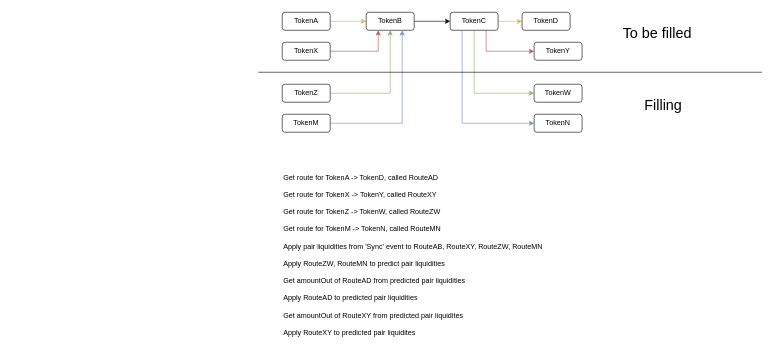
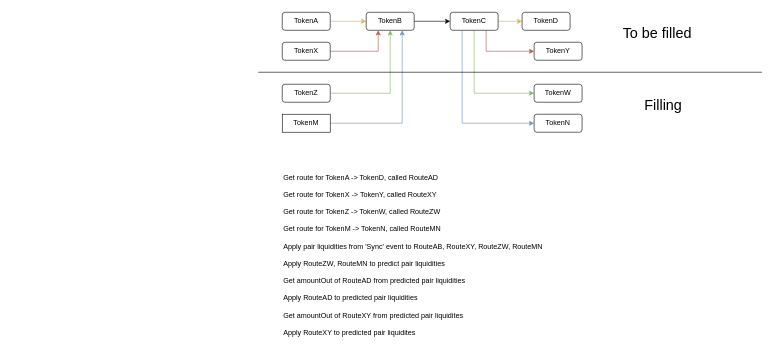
  <mxCell id="0" />
  <mxCell id="1" parent="0" />
  <mxCell id="2" style="edgeStyle=orthogonalEdgeStyle;rounded=0;orthogonalLoop=1;jettySize=auto;html=1;exitX=1;exitY=0.5;exitDx=0;exitDy=0;entryX=0;entryY=0.5;entryDx=0;entryDy=0;fillColor=#fff2cc;strokeColor=#d6b656;" edge="1" parent="1" source="3" target="5"><mxGeometry relative="1" as="geometry" /></mxCell>
  <mxCell id="3" value="TokenA" style="rounded=1;whiteSpace=wrap;html=1;" vertex="1" parent="1"><mxGeometry x="470" y="20" width="80" height="30" as="geometry" /></mxCell>
  <mxCell id="4" style="edgeStyle=orthogonalEdgeStyle;rounded=0;orthogonalLoop=1;jettySize=auto;html=1;exitX=1;exitY=0.5;exitDx=0;exitDy=0;entryX=0;entryY=0.5;entryDx=0;entryDy=0;" edge="1" parent="1" source="5" target="10"><mxGeometry relative="1" as="geometry" /></mxCell>
  <mxCell id="5" value="TokenB" style="rounded=1;whiteSpace=wrap;html=1;" vertex="1" parent="1"><mxGeometry x="610" y="20" width="80" height="30" as="geometry" /></mxCell>
  <mxCell id="6" style="edgeStyle=orthogonalEdgeStyle;rounded=0;orthogonalLoop=1;jettySize=auto;html=1;exitX=1;exitY=0.5;exitDx=0;exitDy=0;entryX=0;entryY=0.5;entryDx=0;entryDy=0;fillColor=#fff2cc;strokeColor=#d6b656;" edge="1" parent="1" source="10" target="11"><mxGeometry relative="1" as="geometry" /></mxCell>
  <mxCell id="7" style="edgeStyle=orthogonalEdgeStyle;rounded=0;orthogonalLoop=1;jettySize=auto;html=1;exitX=0.75;exitY=1;exitDx=0;exitDy=0;entryX=0;entryY=0.5;entryDx=0;entryDy=0;fillColor=#f8cecc;strokeColor=#b85450;" edge="1" parent="1" source="10" target="14"><mxGeometry relative="1" as="geometry" /></mxCell>
  <mxCell id="8" style="edgeStyle=orthogonalEdgeStyle;rounded=0;orthogonalLoop=1;jettySize=auto;html=1;exitX=0.5;exitY=1;exitDx=0;exitDy=0;entryX=0;entryY=0.5;entryDx=0;entryDy=0;fillColor=#d5e8d4;strokeColor=#82b366;" edge="1" parent="1" source="10" target="17"><mxGeometry relative="1" as="geometry" /></mxCell>
  <mxCell id="9" style="edgeStyle=orthogonalEdgeStyle;rounded=0;orthogonalLoop=1;jettySize=auto;html=1;exitX=0.25;exitY=1;exitDx=0;exitDy=0;entryX=0;entryY=0.5;entryDx=0;entryDy=0;fillColor=#dae8fc;strokeColor=#6c8ebf;" edge="1" parent="1" source="10" target="20"><mxGeometry relative="1" as="geometry" /></mxCell>
  <mxCell id="10" value="TokenC" style="rounded=1;whiteSpace=wrap;html=1;" vertex="1" parent="1"><mxGeometry x="750" y="20" width="80" height="30" as="geometry" /></mxCell>
  <mxCell id="11" value="TokenD" style="rounded=1;whiteSpace=wrap;html=1;" vertex="1" parent="1"><mxGeometry x="870" y="20" width="80" height="30" as="geometry" /></mxCell>
  <mxCell id="12" style="edgeStyle=orthogonalEdgeStyle;rounded=0;orthogonalLoop=1;jettySize=auto;html=1;exitX=1;exitY=0.5;exitDx=0;exitDy=0;entryX=0.25;entryY=1;entryDx=0;entryDy=0;fillColor=#f8cecc;strokeColor=#b85450;" edge="1" parent="1" source="13" target="5"><mxGeometry relative="1" as="geometry" /></mxCell>
  <mxCell id="13" value="TokenX" style="rounded=1;whiteSpace=wrap;html=1;" vertex="1" parent="1"><mxGeometry x="470" y="70" width="80" height="30" as="geometry" /></mxCell>
  <mxCell id="14" value="TokenY" style="rounded=1;whiteSpace=wrap;html=1;" vertex="1" parent="1"><mxGeometry x="890" y="70" width="80" height="30" as="geometry" /></mxCell>
  <mxCell id="15" style="edgeStyle=orthogonalEdgeStyle;rounded=0;orthogonalLoop=1;jettySize=auto;html=1;exitX=1;exitY=0.5;exitDx=0;exitDy=0;entryX=0.5;entryY=1;entryDx=0;entryDy=0;fillColor=#d5e8d4;strokeColor=#82b366;" edge="1" parent="1" source="16" target="5"><mxGeometry relative="1" as="geometry" /></mxCell>
  <mxCell id="16" value="TokenZ" style="rounded=1;whiteSpace=wrap;html=1;" vertex="1" parent="1"><mxGeometry x="470" y="140" width="80" height="30" as="geometry" /></mxCell>
  <mxCell id="17" value="TokenW" style="rounded=1;whiteSpace=wrap;html=1;" vertex="1" parent="1"><mxGeometry x="890" y="140" width="80" height="30" as="geometry" /></mxCell>
  <mxCell id="18" style="edgeStyle=orthogonalEdgeStyle;rounded=0;orthogonalLoop=1;jettySize=auto;html=1;exitX=1;exitY=0.5;exitDx=0;exitDy=0;entryX=0.75;entryY=1;entryDx=0;entryDy=0;fillColor=#dae8fc;strokeColor=#6c8ebf;" edge="1" parent="1" source="19" target="5"><mxGeometry relative="1" as="geometry" /></mxCell>
- <mxCell id="19" value="TokenM" style="rounded=1;whiteSpace=wrap;html=1;" vertex="1" parent="1"><mxGeometry x="470" y="190" width="80" height="30" as="geometry" /></mxCell>
+ <mxCell id="19" value="TokenM" style="whiteSpace=wrap;html=1;rounded=0;" vertex="1" parent="1"><mxGeometry x="470" y="190" width="80" height="30" as="geometry" /></mxCell>
  <mxCell id="20" value="TokenN" style="rounded=1;whiteSpace=wrap;html=1;" vertex="1" parent="1"><mxGeometry x="890" y="190" width="80" height="30" as="geometry" /></mxCell>
  <mxCell id="21" value="Get route for TokenA -&amp;gt; TokenD, called RouteAD&lt;br&gt;&lt;br&gt;Get route for TokenX -&amp;gt; TokenY, called RouteXY&lt;br&gt;&lt;span style=&quot;&quot;&gt;&lt;br&gt;Get route for TokenZ -&amp;gt; TokenW, called RouteZW&lt;br&gt;&lt;/span&gt;&lt;span style=&quot;&quot;&gt;&lt;br&gt;Get route for TokenM -&amp;gt; TokenN, called RouteMN&lt;br&gt;&lt;/span&gt;&lt;br&gt;Apply pair liquidities from 'Sync' event to RouteAB, RouteXY, RouteZW, RouteMN&lt;br&gt;&lt;span style=&quot;&quot;&gt;&lt;br&gt;Apply RouteZW, RouteMN to predict pair liquidities&lt;br&gt;&lt;br&gt;Get amountOut of RouteAD from predicted pair liquidities&lt;br&gt;&lt;br&gt;Apply RouteAD to predicted pair liquidities&lt;br&gt;&lt;br&gt;Get amountOut of RouteXY from predicted pair liquidites&lt;br&gt;&lt;br&gt;Apply RouteXY to predicted pair liquidites&lt;br&gt;&lt;/span&gt;" style="text;html=1;align=left;verticalAlign=middle;resizable=0;points=[];autosize=1;strokeColor=none;fillColor=none;labelPosition=right;verticalLabelPosition=middle;" vertex="1" parent="1"><mxGeometry x="20" y="290" width="450" height="270" as="geometry" /></mxCell>
  <mxCell id="22" value="" style="endArrow=none;html=1;rounded=0;" edge="1" parent="1"><mxGeometry width="50" height="50" relative="1" as="geometry"><mxPoint y="120" as="sourcePoint" x="430" /><mxPoint x="1270" y="120" as="targetPoint" /></mxGeometry></mxCell>
  <mxCell id="23" value="To be filled" style="text;html=1;align=center;verticalAlign=middle;resizable=0;points=[];autosize=1;strokeColor=none;fillColor=none;fontSize=24;" vertex="1" parent="1"><mxGeometry x="1030" y="40" width="130" height="30" as="geometry" /></mxCell>
  <mxCell id="24" value="Filling" style="text;html=1;align=center;verticalAlign=middle;resizable=0;points=[];autosize=1;strokeColor=none;fillColor=none;fontSize=24;" vertex="1" parent="1"><mxGeometry x="1065" y="160" width="80" height="30" as="geometry" /></mxCell>
